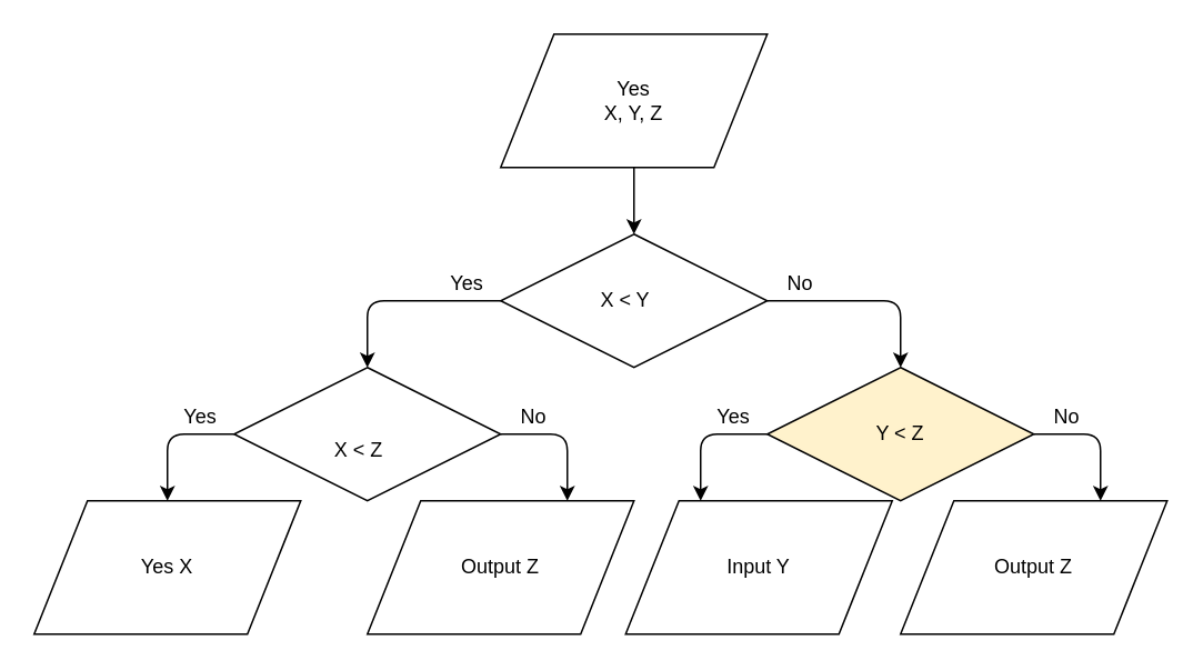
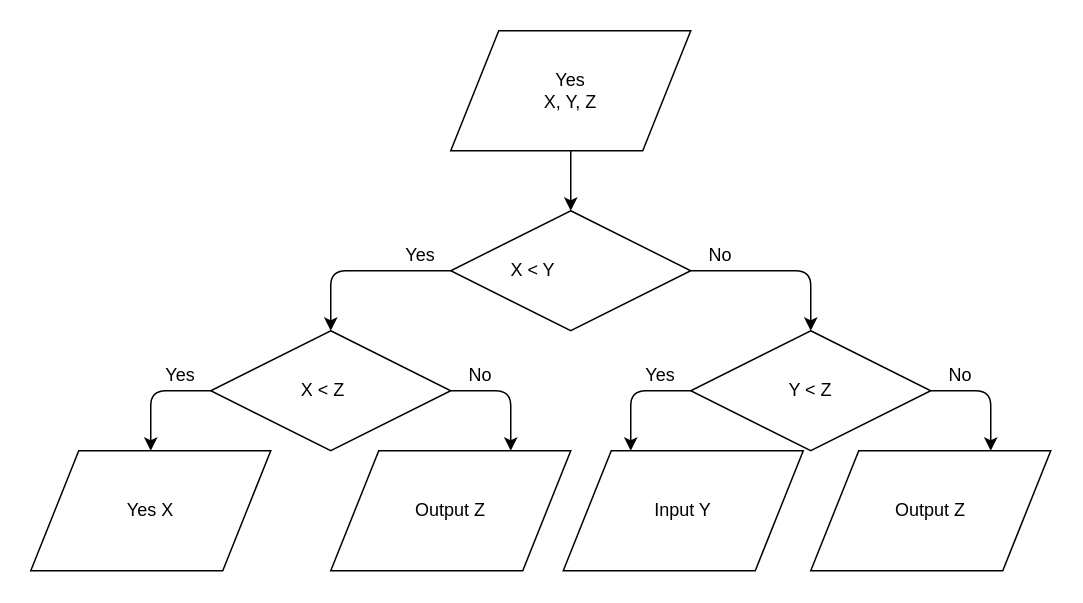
  <mxCell id="0" />
  <mxCell id="1" parent="0" />
  <mxCell id="2" value="" style="shape=parallelogram;perimeter=parallelogramPerimeter;whiteSpace=wrap;html=1;" vertex="1" parent="1"><mxGeometry x="300" y="20" width="160" height="80" as="geometry" /></mxCell>
  <mxCell id="3" value="" style="rhombus;whiteSpace=wrap;html=1;" vertex="1" parent="1"><mxGeometry x="300" y="140" width="160" height="80" as="geometry" /></mxCell>
  <mxCell id="4" value="Yes &lt;br&gt;X, Y, Z" style="text;html=1;strokeColor=none;fillColor=none;align=center;verticalAlign=middle;whiteSpace=wrap;rounded=0;" vertex="1" parent="1"><mxGeometry x="300" y="20" width="160" height="80" as="geometry" /></mxCell>
  <mxCell id="5" value="" style="endArrow=classic;html=1;exitX=0.5;exitY=1;exitDx=0;exitDy=0;" edge="1" parent="1" source="2" target="3"><mxGeometry width="50" height="50" relative="1" as="geometry"><mxPoint x="310" y="290" as="sourcePoint" /><mxPoint x="360" y="240" as="targetPoint" /></mxGeometry></mxCell>
  <mxCell id="6" value="" style="rhombus;whiteSpace=wrap;html=1;" vertex="1" parent="1"><mxGeometry x="140" y="220" width="160" height="80" as="geometry" /></mxCell>
- <mxCell id="7" value="Y &amp;lt; Z" style="rhombus;whiteSpace=wrap;html=1;fillColor=#fff2cc;" vertex="1" parent="1"><mxGeometry x="460" y="220" width="160" height="80" as="geometry" /></mxCell>
+ <mxCell id="7" value="Y &amp;lt; Z" style="rhombus;whiteSpace=wrap;html=1;" vertex="1" parent="1"><mxGeometry x="460" y="220" width="160" height="80" as="geometry" /></mxCell>
  <mxCell id="8" value="" style="endArrow=classic;html=1;exitX=0;exitY=0.5;exitDx=0;exitDy=0;entryX=0.5;entryY=0;entryDx=0;entryDy=0;" edge="1" parent="1" source="3" target="6"><mxGeometry width="50" height="50" relative="1" as="geometry"><mxPoint x="140" y="370" as="sourcePoint" /><mxPoint x="220" y="180" as="targetPoint" /><Array as="points"><mxPoint x="220" y="180" /></Array></mxGeometry></mxCell>
  <mxCell id="9" value="" style="endArrow=classic;html=1;exitX=1;exitY=0.5;exitDx=0;exitDy=0;entryX=0.5;entryY=0;entryDx=0;entryDy=0;" edge="1" parent="1" source="3" target="7"><mxGeometry width="50" height="50" relative="1" as="geometry"><mxPoint x="130" y="450" as="sourcePoint" /><mxPoint x="180" y="400" as="targetPoint" /><Array as="points"><mxPoint x="540" y="180" /></Array></mxGeometry></mxCell>
  <mxCell id="10" value="" style="endArrow=classic;html=1;exitX=0;exitY=0.5;exitDx=0;exitDy=0;" edge="1" parent="1" source="6"><mxGeometry width="50" height="50" relative="1" as="geometry"><mxPoint x="140" y="370" as="sourcePoint" /><mxPoint x="100" y="300" as="targetPoint" /><Array as="points"><mxPoint x="100" y="260" /></Array></mxGeometry></mxCell>
  <mxCell id="11" value="" style="endArrow=classic;html=1;exitX=1;exitY=0.5;exitDx=0;exitDy=0;" edge="1" parent="1" source="6"><mxGeometry width="50" height="50" relative="1" as="geometry"><mxPoint x="90" y="420" as="sourcePoint" /><mxPoint x="340" y="300" as="targetPoint" /><Array as="points"><mxPoint x="340" y="260" /></Array></mxGeometry></mxCell>
  <mxCell id="12" value="" style="endArrow=classic;html=1;exitX=0;exitY=0.5;exitDx=0;exitDy=0;" edge="1" parent="1" source="7"><mxGeometry width="50" height="50" relative="1" as="geometry"><mxPoint x="150" y="270" as="sourcePoint" /><mxPoint x="420" y="300" as="targetPoint" /><Array as="points"><mxPoint x="420" y="260" /></Array></mxGeometry></mxCell>
  <mxCell id="13" value="" style="endArrow=classic;html=1;" edge="1" parent="1"><mxGeometry width="50" height="50" relative="1" as="geometry"><mxPoint x="620" y="260" as="sourcePoint" /><mxPoint x="660" y="300" as="targetPoint" /><Array as="points"><mxPoint x="660" y="260" /></Array></mxGeometry></mxCell>
- <mxCell id="14" value="X &amp;lt; Y" style="text;html=1;strokeColor=none;fillColor=none;align=center;verticalAlign=middle;whiteSpace=wrap;rounded=0;" vertex="1" parent="1"><mxGeometry x="340" y="160" width="70" height="40" as="geometry" /></mxCell>
- <mxCell id="15" value="X &amp;lt; Z" style="text;html=1;strokeColor=none;fillColor=none;align=center;verticalAlign=middle;whiteSpace=wrap;rounded=0;" vertex="1" parent="1"><mxGeometry x="180" y="250" width="70" height="40" as="geometry" /></mxCell>
+ <mxCell id="14" value="X &amp;lt; Y" style="text;html=1;strokeColor=none;fillColor=none;align=center;verticalAlign=middle;whiteSpace=wrap;rounded=0;" vertex="1" parent="1"><mxGeometry x="320" y="160" width="70" height="40" as="geometry" /></mxCell>
+ <mxCell id="15" value="X &amp;lt; Z" style="text;html=1;strokeColor=none;fillColor=none;align=center;verticalAlign=middle;whiteSpace=wrap;rounded=0;" vertex="1" parent="1"><mxGeometry x="180" y="240" width="70" height="40" as="geometry" /></mxCell>
  <mxCell id="16" value="Yes" style="text;html=1;strokeColor=none;fillColor=none;align=center;verticalAlign=middle;whiteSpace=wrap;rounded=0;" vertex="1" parent="1"><mxGeometry x="260" y="160" width="40" height="20" as="geometry" /></mxCell>
  <mxCell id="17" value="Yes" style="text;html=1;strokeColor=none;fillColor=none;align=center;verticalAlign=middle;whiteSpace=wrap;rounded=0;" vertex="1" parent="1"><mxGeometry x="100" y="240" width="40" height="20" as="geometry" /></mxCell>
  <mxCell id="18" value="Yes" style="text;html=1;strokeColor=none;fillColor=none;align=center;verticalAlign=middle;whiteSpace=wrap;rounded=0;" vertex="1" parent="1"><mxGeometry x="420" y="240" width="40" height="20" as="geometry" /></mxCell>
  <mxCell id="19" value="No" style="text;html=1;strokeColor=none;fillColor=none;align=center;verticalAlign=middle;whiteSpace=wrap;rounded=0;" vertex="1" parent="1"><mxGeometry x="460" y="160" width="40" height="20" as="geometry" /></mxCell>
  <mxCell id="20" value="No" style="text;html=1;strokeColor=none;fillColor=none;align=center;verticalAlign=middle;whiteSpace=wrap;rounded=0;" vertex="1" parent="1"><mxGeometry x="620" y="240" width="40" height="20" as="geometry" /></mxCell>
  <mxCell id="21" value="No" style="text;html=1;strokeColor=none;fillColor=none;align=center;verticalAlign=middle;whiteSpace=wrap;rounded=0;" vertex="1" parent="1"><mxGeometry x="300" y="240" width="40" height="20" as="geometry" /></mxCell>
  <mxCell id="22" value="" style="shape=parallelogram;perimeter=parallelogramPerimeter;whiteSpace=wrap;html=1;" vertex="1" parent="1"><mxGeometry x="20" y="300" width="160" height="80" as="geometry" /></mxCell>
  <mxCell id="23" value="" style="shape=parallelogram;perimeter=parallelogramPerimeter;whiteSpace=wrap;html=1;" vertex="1" parent="1"><mxGeometry x="220" y="300" width="160" height="80" as="geometry" /></mxCell>
  <mxCell id="24" value="" style="shape=parallelogram;perimeter=parallelogramPerimeter;whiteSpace=wrap;html=1;" vertex="1" parent="1"><mxGeometry x="375" y="300" width="160" height="80" as="geometry" /></mxCell>
  <mxCell id="25" value="" style="shape=parallelogram;perimeter=parallelogramPerimeter;whiteSpace=wrap;html=1;" vertex="1" parent="1"><mxGeometry x="540" y="300" width="160" height="80" as="geometry" /></mxCell>
  <mxCell id="26" value="Yes X" style="text;html=1;strokeColor=none;fillColor=none;align=center;verticalAlign=middle;whiteSpace=wrap;rounded=0;" vertex="1" parent="1"><mxGeometry x="50" y="300" width="100" height="80" as="geometry" /></mxCell>
  <mxCell id="27" value="Output Z" style="text;html=1;strokeColor=none;fillColor=none;align=center;verticalAlign=middle;whiteSpace=wrap;rounded=0;" vertex="1" parent="1"><mxGeometry x="250" y="300" width="100" height="80" as="geometry" /></mxCell>
  <mxCell id="28" value="Input Y" style="text;html=1;strokeColor=none;fillColor=none;align=center;verticalAlign=middle;whiteSpace=wrap;rounded=0;" vertex="1" parent="1"><mxGeometry x="405" y="300" width="100" height="80" as="geometry" /></mxCell>
  <mxCell id="29" value="Output Z" style="text;html=1;strokeColor=none;fillColor=none;align=center;verticalAlign=middle;whiteSpace=wrap;rounded=0;" vertex="1" parent="1"><mxGeometry x="570" y="300" width="100" height="80" as="geometry" /></mxCell>
